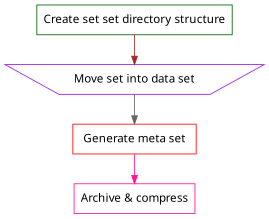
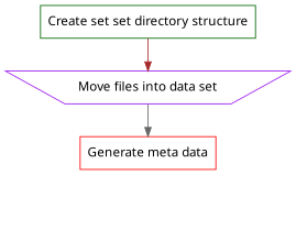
  digraph {
    fontname="Noto Sans"
    node [fontcolor=black fontname="Noto Sans" shape=box]
    edge [fontname="Noto Sans"]
    n1 [color=darkgreen label="Create set set directory structure"]
-   n2 [color=purple label="Move set into data set" shape=invtrapezium]
-   n3 [color=red label="Generate meta set"]
-   n4 [color=deeppink label="Archive & compress"]
+   n2 [color=purple label="Move files into data set" shape=invtrapezium]
+   n3 [color=red label="Generate meta data"]
    n1 -> n2 [color=brown]
    n2 -> n3 [color=gray40]
-   n3 -> n4 [color=deeppink]
  }
